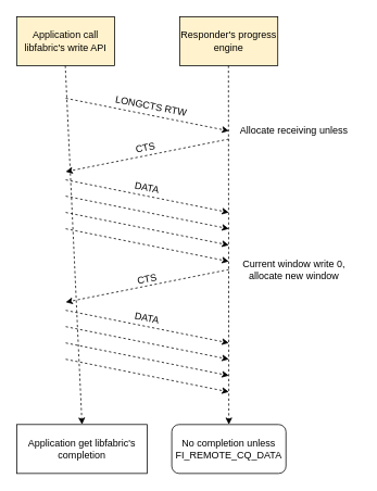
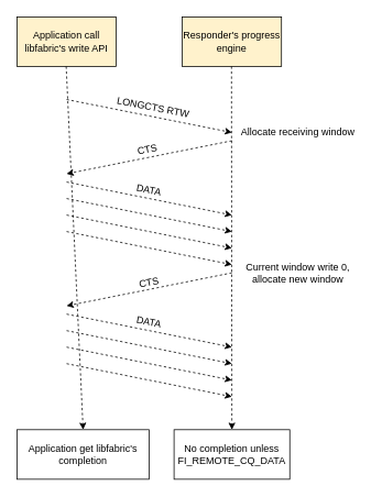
  <mxCell id="0" />
  <mxCell id="1" parent="0" />
  <mxCell id="2" value="Application call libfabric's write API" style="rounded=0;whiteSpace=wrap;html=1;fillColor=#fff2cc;" parent="1" vertex="1"><mxGeometry x="20" y="20" width="120" height="60" as="geometry" /></mxCell>
  <mxCell id="3" value="Responder's progress engine" style="rounded=0;whiteSpace=wrap;html=1;fillColor=#fff2cc;" parent="1" vertex="1"><mxGeometry x="220" y="20" width="120" height="60" as="geometry" /></mxCell>
  <mxCell id="4" value="" style="endArrow=classic;html=1;dashed=1;entryX=0.5;entryY=0;entryDx=0;entryDy=0;" parent="1" target="7" edge="1"><mxGeometry width="50" height="50" relative="1" as="geometry"><mxPoint x="79.5" y="80" as="sourcePoint" /><mxPoint x="80" y="250" as="targetPoint" /></mxGeometry></mxCell>
  <mxCell id="5" value="" style="endArrow=classic;html=1;dashed=1;" parent="1" target="8" edge="1"><mxGeometry width="50" height="50" relative="1" as="geometry"><mxPoint x="279.5" y="80" as="sourcePoint" /><mxPoint x="280" y="259" as="targetPoint" /></mxGeometry></mxCell>
  <mxCell id="6" value="" style="endArrow=classic;html=1;dashed=1;" parent="1" edge="1"><mxGeometry width="50" height="50" relative="1" as="geometry"><mxPoint x="80" y="120" as="sourcePoint" /><mxPoint x="280" y="160" as="targetPoint" /></mxGeometry></mxCell>
  <mxCell id="7" value="Application get libfabric's completion" style="rounded=0;whiteSpace=wrap;html=1;" parent="1" vertex="1"><mxGeometry x="20" y="520" width="160" height="60" as="geometry" /></mxCell>
- <mxCell id="8" value="No completion unless&lt;br&gt;FI_REMOTE_CQ_DATA" style="whiteSpace=wrap;html=1;rounded=1;" parent="1" vertex="1"><mxGeometry x="210" y="520" width="140" height="60" as="geometry" /></mxCell>
+ <mxCell id="8" value="No completion unless&lt;br&gt;FI_REMOTE_CQ_DATA" style="rounded=0;whiteSpace=wrap;html=1;" parent="1" vertex="1"><mxGeometry x="210" y="520" width="140" height="60" as="geometry" /></mxCell>
  <mxCell id="9" value="LONGCTS RTW" style="text;html=1;strokeColor=none;fillColor=none;align=center;verticalAlign=middle;whiteSpace=wrap;rounded=0;rotation=11;" parent="1" vertex="1"><mxGeometry x="135" y="120" width="100" height="20" as="geometry" /></mxCell>
  <mxCell id="10" value="Current window write 0, allocate new window" style="text;html=1;strokeColor=none;fillColor=none;align=center;verticalAlign=middle;whiteSpace=wrap;rounded=0;" parent="1" vertex="1"><mxGeometry x="280" y="320" width="160" height="20" as="geometry" /></mxCell>
  <mxCell id="11" value="" style="endArrow=classic;html=1;dashed=1;" parent="1" edge="1"><mxGeometry width="50" height="50" relative="1" as="geometry"><mxPoint x="280" y="170" as="sourcePoint" /><mxPoint x="80" y="210" as="targetPoint" /></mxGeometry></mxCell>
  <mxCell id="12" value="CTS" style="text;html=1;strokeColor=none;fillColor=none;align=center;verticalAlign=middle;whiteSpace=wrap;rounded=0;rotation=349;" parent="1" vertex="1"><mxGeometry x="158" y="176" width="40" height="10" as="geometry" /></mxCell>
  <mxCell id="13" value="DATA" style="text;html=1;strokeColor=none;fillColor=none;align=center;verticalAlign=middle;whiteSpace=wrap;rounded=0;rotation=11;" parent="1" vertex="1"><mxGeometry x="125" y="220" width="110" height="20" as="geometry" /></mxCell>
  <mxCell id="14" value="" style="endArrow=classic;html=1;dashed=1;" parent="1" edge="1"><mxGeometry width="50" height="50" relative="1" as="geometry"><mxPoint x="80" y="220" as="sourcePoint" /><mxPoint x="280" y="260" as="targetPoint" /></mxGeometry></mxCell>
  <mxCell id="15" value="" style="endArrow=classic;html=1;dashed=1;" parent="1" edge="1"><mxGeometry width="50" height="50" relative="1" as="geometry"><mxPoint x="80" y="240" as="sourcePoint" /><mxPoint x="280" y="280" as="targetPoint" /></mxGeometry></mxCell>
  <mxCell id="16" value="" style="endArrow=classic;html=1;dashed=1;" parent="1" edge="1"><mxGeometry width="50" height="50" relative="1" as="geometry"><mxPoint x="80" y="260" as="sourcePoint" /><mxPoint x="280" y="300" as="targetPoint" /></mxGeometry></mxCell>
  <mxCell id="17" value="" style="endArrow=classic;html=1;dashed=1;" parent="1" edge="1"><mxGeometry width="50" height="50" relative="1" as="geometry"><mxPoint x="80" y="280" as="sourcePoint" /><mxPoint x="280" y="320" as="targetPoint" /></mxGeometry></mxCell>
- <mxCell id="18" value="Allocate receiving unless" style="text;html=1;strokeColor=none;fillColor=none;align=center;verticalAlign=middle;whiteSpace=wrap;rounded=0;" parent="1" vertex="1"><mxGeometry x="280" y="150" width="160" height="20" as="geometry" /></mxCell>
+ <mxCell id="18" value="Allocate receiving window" style="text;html=1;strokeColor=none;fillColor=none;align=center;verticalAlign=middle;whiteSpace=wrap;rounded=0;" parent="1" vertex="1"><mxGeometry x="280" y="150" width="160" height="20" as="geometry" /></mxCell>
  <mxCell id="19" value="" style="endArrow=classic;html=1;dashed=1;" parent="1" edge="1"><mxGeometry width="50" height="50" relative="1" as="geometry"><mxPoint x="280" y="330" as="sourcePoint" /><mxPoint x="80" y="370" as="targetPoint" /></mxGeometry></mxCell>
  <mxCell id="20" value="CTS" style="text;html=1;strokeColor=none;fillColor=none;align=center;verticalAlign=middle;whiteSpace=wrap;rounded=0;rotation=349;" parent="1" vertex="1"><mxGeometry x="160" y="337" width="40" height="10" as="geometry" /></mxCell>
  <mxCell id="21" value="DATA" style="text;html=1;strokeColor=none;fillColor=none;align=center;verticalAlign=middle;whiteSpace=wrap;rounded=0;rotation=11;" parent="1" vertex="1"><mxGeometry x="125" y="380" width="110" height="20" as="geometry" /></mxCell>
  <mxCell id="22" value="" style="endArrow=classic;html=1;dashed=1;" parent="1" edge="1"><mxGeometry width="50" height="50" relative="1" as="geometry"><mxPoint x="80" y="380" as="sourcePoint" /><mxPoint x="280" y="420" as="targetPoint" /></mxGeometry></mxCell>
  <mxCell id="23" value="" style="endArrow=classic;html=1;dashed=1;" parent="1" edge="1"><mxGeometry width="50" height="50" relative="1" as="geometry"><mxPoint x="80" y="400" as="sourcePoint" /><mxPoint x="280" y="440" as="targetPoint" /></mxGeometry></mxCell>
  <mxCell id="24" value="" style="endArrow=classic;html=1;dashed=1;" parent="1" edge="1"><mxGeometry width="50" height="50" relative="1" as="geometry"><mxPoint x="80" y="420" as="sourcePoint" /><mxPoint x="280" y="460" as="targetPoint" /></mxGeometry></mxCell>
  <mxCell id="25" value="" style="endArrow=classic;html=1;dashed=1;" parent="1" edge="1"><mxGeometry width="50" height="50" relative="1" as="geometry"><mxPoint x="80" y="440" as="sourcePoint" /><mxPoint x="280" y="480" as="targetPoint" /></mxGeometry></mxCell>
